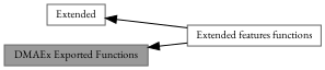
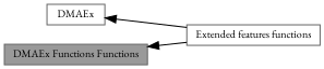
  digraph {
    fontname="EB Garamond"
    rankdir=LR
    node [color=grey40 fillcolor=white fontname="EB Garamond" fontsize=10 shape=box style=filled]
    edge [dir=back fontname="EB Garamond" fontsize=10 labelfontname=Helvetica labelfontsize=10 shape=plaintext style=solid]
-   n1 [height=0.2 label=Extended width=0.4]
+   n1 [height=0.2 label=DMAEx width=0.4]
    n2 [height=0.2 label="Extended features functions" width=0.4]
-   n3 [color=gray40 fillcolor=grey60 fontcolor=black height=0.2 label="DMAEx Exported Functions" width=0.4]
+   n3 [color=gray40 fillcolor=grey60 fontcolor=black height=0.2 label="DMAEx Functions Functions" width=0.4]
    n1 -> n2
    n3 -> n2
  }
